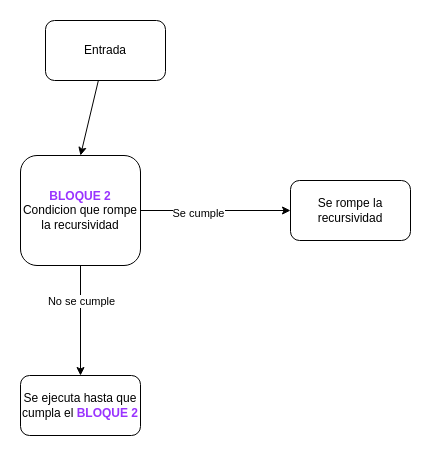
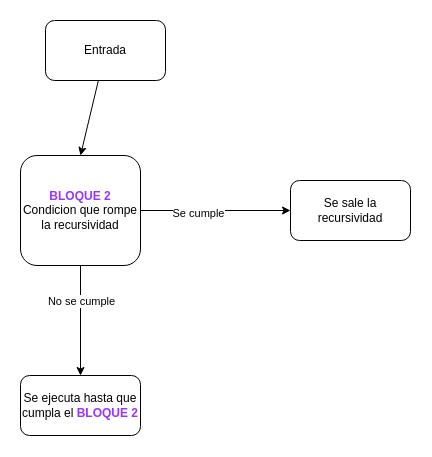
  <mxCell id="0" />
  <mxCell id="1" parent="0" />
  <mxCell id="2" style="edgeStyle=none;html=1;entryX=0.5;entryY=0;entryDx=0;entryDy=0;" edge="1" parent="1" source="3" target="10"><mxGeometry relative="1" as="geometry" /></mxCell>
  <mxCell id="3" value="Entrada" style="rounded=1;whiteSpace=wrap;html=1;" vertex="1" parent="1"><mxGeometry x="45" y="20" width="120" height="60" as="geometry" /></mxCell>
- <mxCell id="4" value="Se rompe la recursividad" style="rounded=1;whiteSpace=wrap;html=1;" vertex="1" parent="1"><mxGeometry x="290" y="180" width="120" height="60" as="geometry" /></mxCell>
+ <mxCell id="4" value="Se sale la recursividad" style="rounded=1;whiteSpace=wrap;html=1;" vertex="1" parent="1"><mxGeometry x="290" y="180" width="120" height="60" as="geometry" /></mxCell>
  <mxCell id="5" value="Se ejecuta hasta que cumpla el &lt;b&gt;&lt;font color=&quot;#9933ff&quot;&gt;BLOQUE 2&lt;/font&gt;&lt;/b&gt;" style="rounded=1;whiteSpace=wrap;html=1;" vertex="1" parent="1"><mxGeometry x="20" y="375" width="120" height="60" as="geometry" /></mxCell>
  <mxCell id="6" style="edgeStyle=none;html=1;entryX=0;entryY=0.5;entryDx=0;entryDy=0;" edge="1" parent="1" source="10" target="4"><mxGeometry relative="1" as="geometry" /></mxCell>
  <mxCell id="7" value="Se cumple" style="edgeLabel;html=1;align=center;verticalAlign=middle;resizable=0;points=[];" vertex="1" connectable="0" parent="6"><mxGeometry x="-0.24" y="-2" relative="1" as="geometry"><mxPoint as="offset" /></mxGeometry></mxCell>
  <mxCell id="8" style="edgeStyle=none;html=1;entryX=0.5;entryY=0;entryDx=0;entryDy=0;" edge="1" parent="1" source="10" target="5"><mxGeometry relative="1" as="geometry" /></mxCell>
  <mxCell id="9" value="No se cumple" style="edgeLabel;html=1;align=center;verticalAlign=middle;resizable=0;points=[];" vertex="1" connectable="0" parent="8"><mxGeometry x="-0.371" relative="1" as="geometry"><mxPoint as="offset" /></mxGeometry></mxCell>
  <mxCell id="10" value="&lt;b&gt;&lt;font color=&quot;#9933ff&quot;&gt;BLOQUE 2&lt;/font&gt;&lt;/b&gt;&lt;br&gt;&lt;div style=&quot;&quot;&gt;&lt;span style=&quot;background-color: initial;&quot;&gt;Condicion que rompe la recursividad&lt;/span&gt;&lt;/div&gt;" style="rounded=1;whiteSpace=wrap;html=1;align=center;" vertex="1" parent="1"><mxGeometry x="20" y="155" width="120" height="110" as="geometry" /></mxCell>
